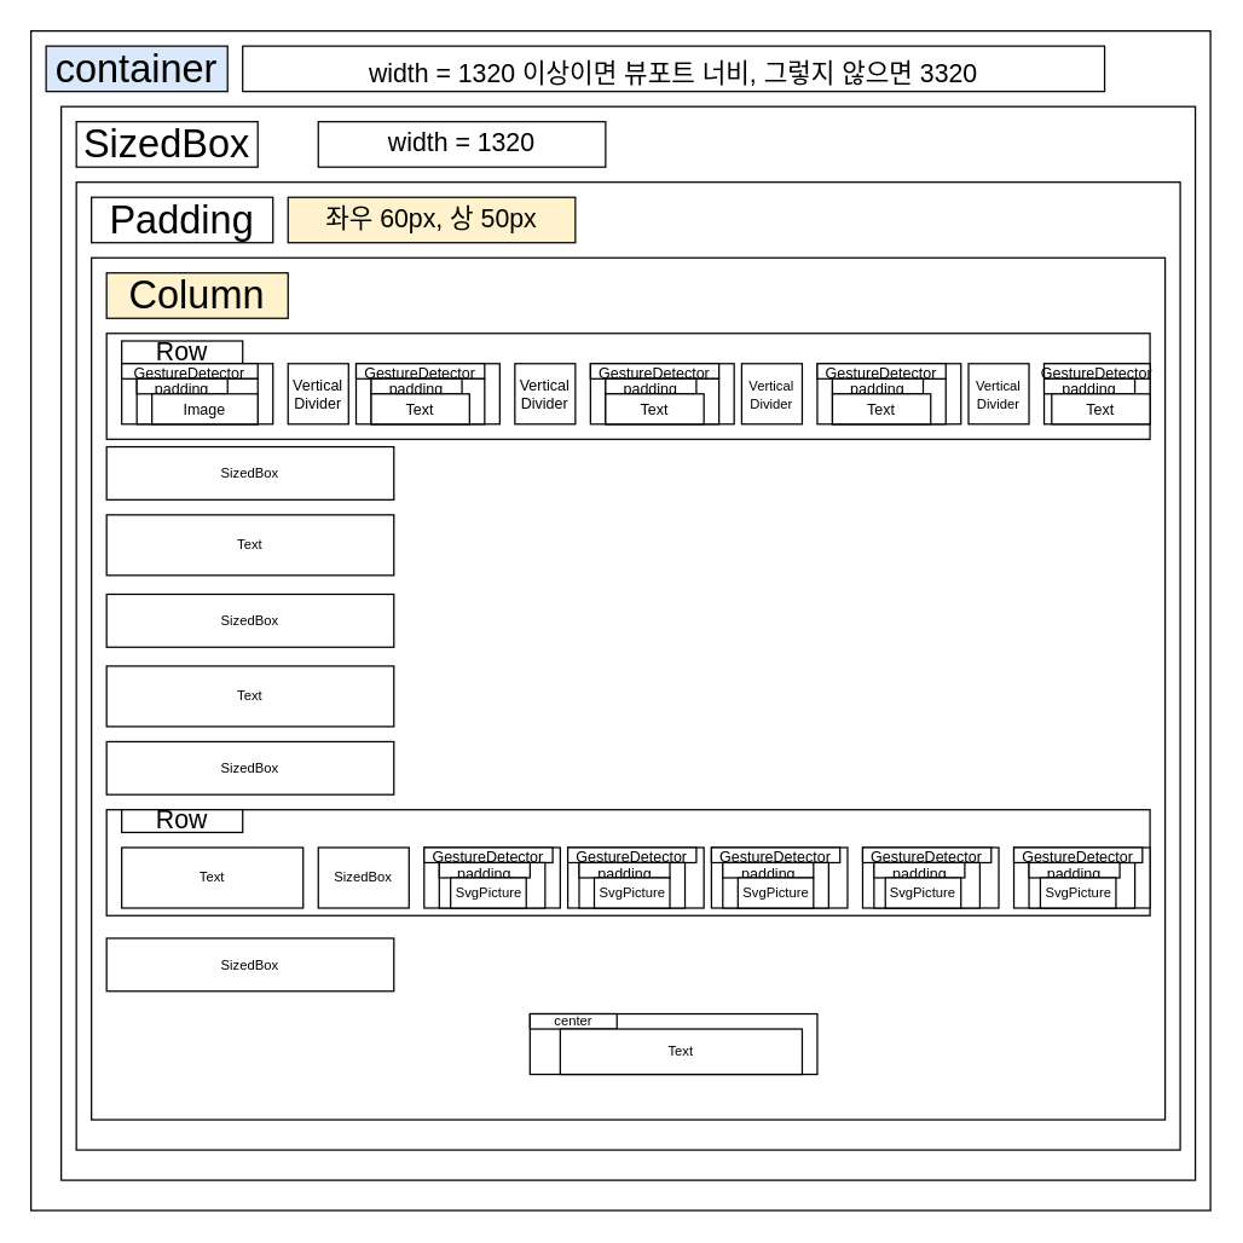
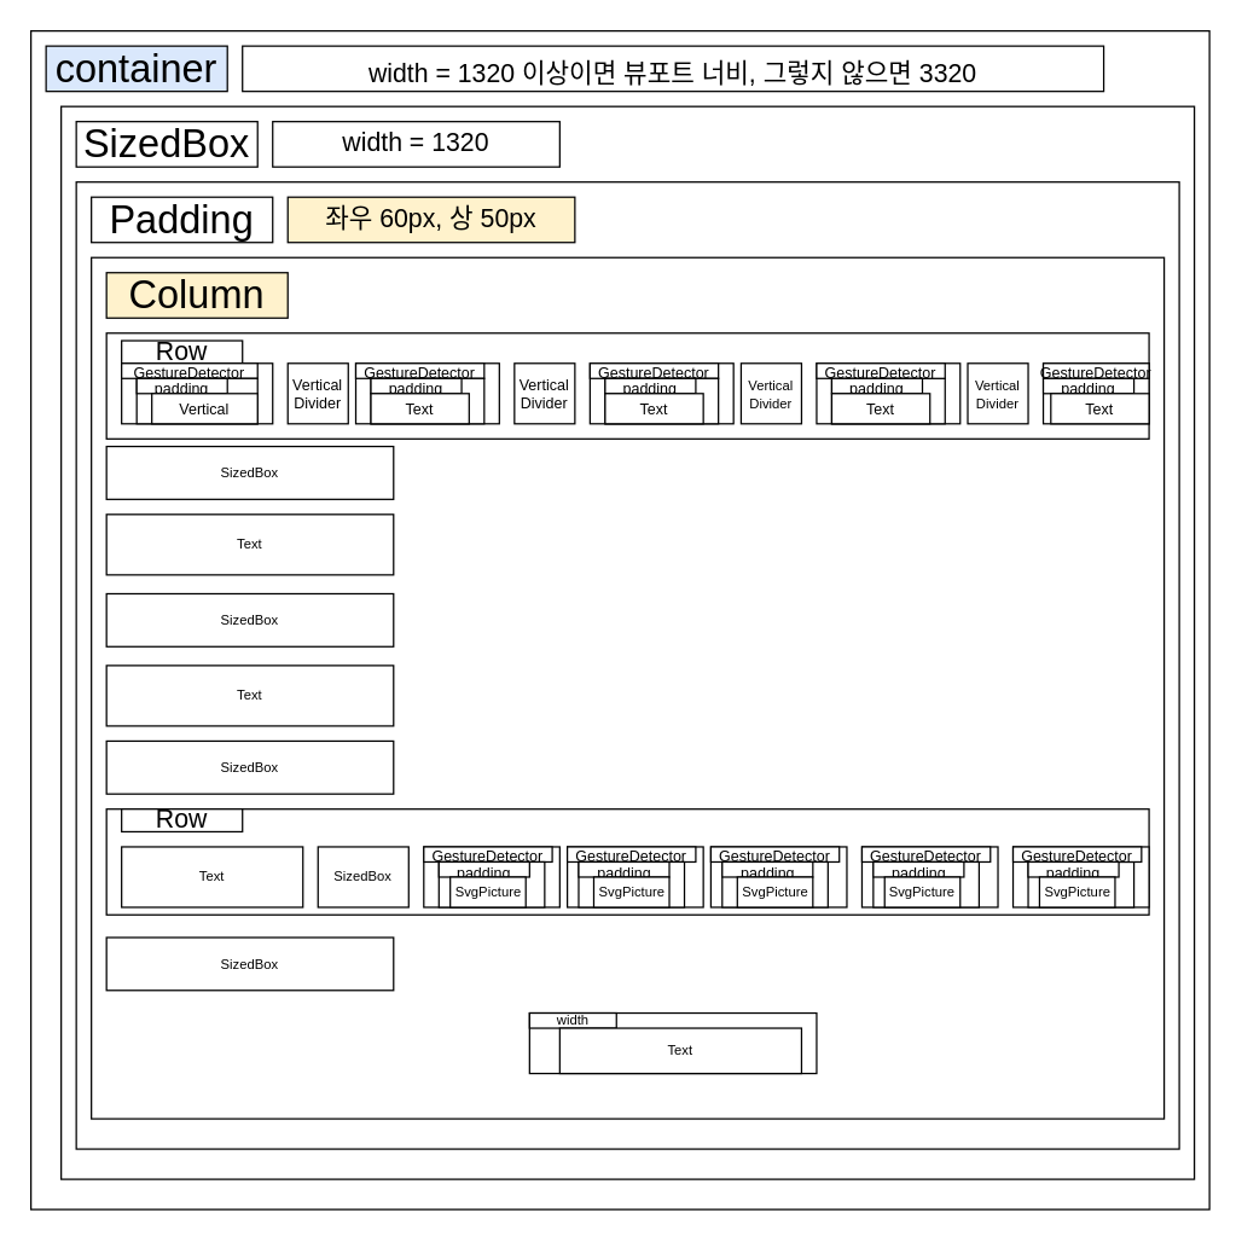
  <mxCell id="0" />
  <mxCell id="1" parent="0" />
  <mxCell id="2" value="" style="whiteSpace=wrap;html=1;aspect=fixed;" vertex="1" parent="1"><mxGeometry x="190" y="570" as="geometry" /></mxCell>
  <mxCell id="3" value="" style="whiteSpace=wrap;html=1;aspect=fixed;" vertex="1" parent="1"><mxGeometry x="20" y="20" width="780" height="780" as="geometry" /></mxCell>
  <mxCell id="4" value="&lt;font style=&quot;font-size: 26px&quot;&gt;container&lt;/font&gt;" style="rounded=0;whiteSpace=wrap;html=1;fillColor=#dae8fc;" vertex="1" parent="1"><mxGeometry y="30" width="120" height="30" as="geometry" x="30" /></mxCell>
  <mxCell id="5" value="" style="rounded=0;whiteSpace=wrap;html=1;fontSize=26;" vertex="1" parent="1"><mxGeometry x="40" y="70" width="750" height="710" as="geometry" /></mxCell>
  <mxCell id="6" value="&lt;font style=&quot;font-size: 26px&quot;&gt;SizedBox&lt;/font&gt;" style="rounded=0;whiteSpace=wrap;html=1;" vertex="1" parent="1"><mxGeometry x="50" y="80" width="120" height="30" as="geometry" /></mxCell>
  <mxCell id="7" value="&lt;font style=&quot;font-size: 17px&quot;&gt;width = 1320 이상이면 뷰포트 너비, 그렇지 않으면 3320&lt;/font&gt;" style="rounded=0;whiteSpace=wrap;html=1;fontSize=26;" vertex="1" parent="1"><mxGeometry x="160" y="30" width="570" height="30" as="geometry" /></mxCell>
- <mxCell id="8" value="width = 1320" style="rounded=0;whiteSpace=wrap;html=1;fontSize=17;" vertex="1" parent="1"><mxGeometry x="210" y="80" width="190" height="30" as="geometry" /></mxCell>
+ <mxCell id="8" value="width = 1320" style="rounded=0;whiteSpace=wrap;html=1;fontSize=17;" vertex="1" parent="1"><mxGeometry x="180" y="80" width="190" height="30" as="geometry" /></mxCell>
  <mxCell id="9" value="" style="rounded=0;whiteSpace=wrap;html=1;fontSize=17;" vertex="1" parent="1"><mxGeometry x="50" y="120" width="730" height="640" as="geometry" /></mxCell>
  <mxCell id="10" value="&lt;span style=&quot;font-size: 26px&quot;&gt;Padding&lt;/span&gt;" style="rounded=0;whiteSpace=wrap;html=1;" vertex="1" parent="1"><mxGeometry x="60" y="130" width="120" height="30" as="geometry" /></mxCell>
  <mxCell id="11" value="좌우 60px, 상 50px" style="rounded=0;whiteSpace=wrap;html=1;fontSize=17;fillColor=#fff2cc;" vertex="1" parent="1"><mxGeometry x="190" y="130" width="190" height="30" as="geometry" /></mxCell>
  <mxCell id="12" value="" style="rounded=0;whiteSpace=wrap;html=1;fontSize=17;" vertex="1" parent="1"><mxGeometry x="60" y="170" width="710" height="570" as="geometry" /></mxCell>
  <mxCell id="13" value="&lt;span style=&quot;font-size: 26px&quot;&gt;Column&lt;/span&gt;" style="rounded=0;whiteSpace=wrap;html=1;fillColor=#fff2cc;" vertex="1" parent="1"><mxGeometry x="70" y="180" width="120" height="30" as="geometry" /></mxCell>
  <mxCell id="14" value="" style="rounded=0;whiteSpace=wrap;html=1;fontSize=17;" vertex="1" parent="1"><mxGeometry x="70" y="220" width="690" height="70" as="geometry" /></mxCell>
  <mxCell id="15" value="Row" style="rounded=0;whiteSpace=wrap;html=1;fontSize=17;" vertex="1" parent="1"><mxGeometry x="80" y="225" width="80" height="15" as="geometry" /></mxCell>
  <mxCell id="16" value="" style="rounded=0;whiteSpace=wrap;html=1;fontSize=17;" vertex="1" parent="1"><mxGeometry x="80" y="240" width="100" height="40" as="geometry" /></mxCell>
  <mxCell id="17" value="&lt;font size=&quot;1&quot;&gt;GestureDetector&lt;/font&gt;" style="rounded=0;whiteSpace=wrap;html=1;fontSize=17;" vertex="1" parent="1"><mxGeometry x="80" y="240" width="90" height="10" as="geometry" /></mxCell>
  <mxCell id="18" value="" style="rounded=0;whiteSpace=wrap;html=1;fontSize=16;" vertex="1" parent="1"><mxGeometry x="90" y="250" width="80" height="30" as="geometry" /></mxCell>
  <mxCell id="19" value="&lt;font style=&quot;font-size: 10px&quot;&gt;padding&lt;/font&gt;" style="rounded=0;whiteSpace=wrap;html=1;fontSize=16;" vertex="1" parent="1"><mxGeometry x="90" y="250" width="60" height="10" as="geometry" /></mxCell>
- <mxCell id="20" value="Image" style="rounded=0;whiteSpace=wrap;html=1;fontSize=10;" vertex="1" parent="1"><mxGeometry x="100" y="260" width="70" height="20" as="geometry" /></mxCell>
+ <mxCell id="20" value="Vertical" style="rounded=0;whiteSpace=wrap;html=1;fontSize=10;" vertex="1" parent="1"><mxGeometry x="100" y="260" width="70" height="20" as="geometry" /></mxCell>
  <mxCell id="21" value="" style="rounded=0;whiteSpace=wrap;html=1;fontSize=17;" vertex="1" parent="1"><mxGeometry x="235" y="240" width="95" height="40" as="geometry" /></mxCell>
  <mxCell id="22" value="&lt;font size=&quot;1&quot;&gt;GestureDetector&lt;/font&gt;" style="rounded=0;whiteSpace=wrap;html=1;fontSize=17;" vertex="1" parent="1"><mxGeometry x="235" y="240" width="85" height="10" as="geometry" /></mxCell>
  <mxCell id="23" value="" style="rounded=0;whiteSpace=wrap;html=1;fontSize=16;" vertex="1" parent="1"><mxGeometry x="245" y="250" width="75" height="30" as="geometry" /></mxCell>
  <mxCell id="24" value="&lt;font style=&quot;font-size: 10px&quot;&gt;padding&lt;/font&gt;" style="rounded=0;whiteSpace=wrap;html=1;fontSize=16;" vertex="1" parent="1"><mxGeometry x="245" y="250" width="60" height="10" as="geometry" /></mxCell>
  <mxCell id="25" value="Text" style="rounded=0;whiteSpace=wrap;html=1;fontSize=10;" vertex="1" parent="1"><mxGeometry x="245" y="260" width="65" height="20" as="geometry" /></mxCell>
  <mxCell id="26" value="Vertical&lt;br&gt;Divider" style="rounded=0;whiteSpace=wrap;html=1;fontSize=10;" vertex="1" parent="1"><mxGeometry x="190" y="240" width="40" height="40" as="geometry" /></mxCell>
  <mxCell id="27" value="Vertical&lt;br&gt;Divider" style="rounded=0;whiteSpace=wrap;html=1;fontSize=10;" vertex="1" parent="1"><mxGeometry x="340" y="240" width="40" height="40" as="geometry" /></mxCell>
  <mxCell id="28" value="" style="rounded=0;whiteSpace=wrap;html=1;fontSize=17;" vertex="1" parent="1"><mxGeometry x="390" y="240" width="95" height="40" as="geometry" /></mxCell>
  <mxCell id="29" value="&lt;font size=&quot;1&quot;&gt;GestureDetector&lt;/font&gt;" style="rounded=0;whiteSpace=wrap;html=1;fontSize=17;" vertex="1" parent="1"><mxGeometry x="390" y="240" width="85" height="10" as="geometry" /></mxCell>
  <mxCell id="30" value="" style="rounded=0;whiteSpace=wrap;html=1;fontSize=16;" vertex="1" parent="1"><mxGeometry x="400" y="250" width="75" height="30" as="geometry" /></mxCell>
  <mxCell id="31" value="&lt;font style=&quot;font-size: 10px&quot;&gt;padding&lt;/font&gt;" style="rounded=0;whiteSpace=wrap;html=1;fontSize=16;" vertex="1" parent="1"><mxGeometry x="400" y="250" width="60" height="10" as="geometry" /></mxCell>
  <mxCell id="32" value="Text" style="rounded=0;whiteSpace=wrap;html=1;fontSize=10;" vertex="1" parent="1"><mxGeometry x="400" y="260" width="65" height="20" as="geometry" /></mxCell>
  <mxCell id="33" value="&lt;font style=&quot;font-size: 9px&quot;&gt;Vertical&lt;br style=&quot;font-size: 9px&quot;&gt;Divider&lt;/font&gt;" style="rounded=0;whiteSpace=wrap;html=1;fontSize=10;" vertex="1" parent="1"><mxGeometry x="490" y="240" width="40" height="40" as="geometry" /></mxCell>
  <mxCell id="34" value="" style="rounded=0;whiteSpace=wrap;html=1;fontSize=17;" vertex="1" parent="1"><mxGeometry x="540" y="240" width="95" height="40" as="geometry" /></mxCell>
  <mxCell id="35" value="" style="rounded=0;whiteSpace=wrap;html=1;fontSize=16;" vertex="1" parent="1"><mxGeometry x="550" y="250" width="75" height="30" as="geometry" /></mxCell>
  <mxCell id="36" value="&lt;font size=&quot;1&quot;&gt;GestureDetector&lt;/font&gt;" style="rounded=0;whiteSpace=wrap;html=1;fontSize=17;" vertex="1" parent="1"><mxGeometry x="540" y="240" width="85" height="10" as="geometry" /></mxCell>
  <mxCell id="37" value="&lt;font style=&quot;font-size: 10px&quot;&gt;padding&lt;/font&gt;" style="rounded=0;whiteSpace=wrap;html=1;fontSize=16;" vertex="1" parent="1"><mxGeometry x="550" y="250" width="60" height="10" as="geometry" /></mxCell>
  <mxCell id="38" value="Text" style="rounded=0;whiteSpace=wrap;html=1;fontSize=10;" vertex="1" parent="1"><mxGeometry x="550" y="260" width="65" height="20" as="geometry" /></mxCell>
  <mxCell id="39" value="&lt;font style=&quot;font-size: 9px&quot;&gt;Vertical&lt;br style=&quot;font-size: 9px&quot;&gt;Divider&lt;/font&gt;" style="rounded=0;whiteSpace=wrap;html=1;fontSize=10;" vertex="1" parent="1"><mxGeometry x="640" y="240" width="40" height="40" as="geometry" /></mxCell>
  <mxCell id="40" value="" style="rounded=0;whiteSpace=wrap;html=1;fontSize=17;" vertex="1" parent="1"><mxGeometry x="690" y="240" width="70" height="40" as="geometry" /></mxCell>
  <mxCell id="41" value="&lt;font size=&quot;1&quot;&gt;GestureDetector&lt;/font&gt;" style="rounded=0;whiteSpace=wrap;html=1;fontSize=17;" vertex="1" parent="1"><mxGeometry x="690" y="240" width="70" height="10" as="geometry" /></mxCell>
  <mxCell id="42" value="&lt;font style=&quot;font-size: 10px&quot;&gt;padding&lt;/font&gt;" style="rounded=0;whiteSpace=wrap;html=1;fontSize=16;" vertex="1" parent="1"><mxGeometry x="690" y="250" width="60" height="10" as="geometry" /></mxCell>
  <mxCell id="43" value="Text" style="rounded=0;whiteSpace=wrap;html=1;fontSize=10;" vertex="1" parent="1"><mxGeometry x="695" y="260" width="65" height="20" as="geometry" /></mxCell>
  <mxCell id="44" value="SizedBox" style="rounded=0;whiteSpace=wrap;html=1;fontSize=9;" vertex="1" parent="1"><mxGeometry x="70" y="295" width="190" height="35" as="geometry" /></mxCell>
  <mxCell id="45" value="Text" style="rounded=0;whiteSpace=wrap;html=1;fontSize=9;" vertex="1" parent="1"><mxGeometry x="70" y="340" width="190" height="40" as="geometry" /></mxCell>
  <mxCell id="46" value="SizedBox" style="rounded=0;whiteSpace=wrap;html=1;fontSize=9;" vertex="1" parent="1"><mxGeometry x="70" y="392.5" width="190" height="35" as="geometry" /></mxCell>
  <mxCell id="47" value="Text" style="rounded=0;whiteSpace=wrap;html=1;fontSize=9;" vertex="1" parent="1"><mxGeometry x="70" y="440" width="190" height="40" as="geometry" /></mxCell>
  <mxCell id="48" value="SizedBox" style="rounded=0;whiteSpace=wrap;html=1;fontSize=9;" vertex="1" parent="1"><mxGeometry x="70" y="490" width="190" height="35" as="geometry" /></mxCell>
  <mxCell id="49" value="" style="rounded=0;whiteSpace=wrap;html=1;fontSize=17;" vertex="1" parent="1"><mxGeometry x="70" y="535" width="690" height="70" as="geometry" /></mxCell>
  <mxCell id="50" value="Row" style="rounded=0;whiteSpace=wrap;html=1;fontSize=17;" vertex="1" parent="1"><mxGeometry x="80" y="535" width="80" height="15" as="geometry" /></mxCell>
  <mxCell id="51" value="Text" style="rounded=0;whiteSpace=wrap;html=1;fontSize=9;" vertex="1" parent="1"><mxGeometry x="80" y="560" width="120" height="40" as="geometry" /></mxCell>
  <mxCell id="52" value="SizedBox" style="rounded=0;whiteSpace=wrap;html=1;fontSize=9;" vertex="1" parent="1"><mxGeometry x="210" y="560" width="60" height="40" as="geometry" /></mxCell>
  <mxCell id="53" value="" style="rounded=0;whiteSpace=wrap;html=1;fontSize=9;" vertex="1" parent="1"><mxGeometry x="280" y="560" width="90" height="40" as="geometry" /></mxCell>
  <mxCell id="54" value="" style="rounded=0;whiteSpace=wrap;html=1;fontSize=9;" vertex="1" parent="1"><mxGeometry x="375" y="560" width="90" height="40" as="geometry" /></mxCell>
  <mxCell id="55" value="" style="rounded=0;whiteSpace=wrap;html=1;fontSize=9;" vertex="1" parent="1"><mxGeometry x="470" y="560" width="90" height="40" as="geometry" /></mxCell>
  <mxCell id="56" value="" style="rounded=0;whiteSpace=wrap;html=1;fontSize=9;" vertex="1" parent="1"><mxGeometry x="570" y="560" width="90" height="40" as="geometry" /></mxCell>
  <mxCell id="57" value="" style="rounded=0;whiteSpace=wrap;html=1;fontSize=9;" vertex="1" parent="1"><mxGeometry x="670" y="560" width="90" height="40" as="geometry" /></mxCell>
  <mxCell id="58" value="&lt;font size=&quot;1&quot;&gt;GestureDetector&lt;/font&gt;" style="rounded=0;whiteSpace=wrap;html=1;fontSize=17;" vertex="1" parent="1"><mxGeometry x="280" y="560" width="85" height="10" as="geometry" /></mxCell>
  <mxCell id="59" value="&lt;font size=&quot;1&quot;&gt;GestureDetector&lt;/font&gt;" style="rounded=0;whiteSpace=wrap;html=1;fontSize=17;" vertex="1" parent="1"><mxGeometry x="375" y="560" width="85" height="10" as="geometry" /></mxCell>
  <mxCell id="60" value="&lt;font size=&quot;1&quot;&gt;GestureDetector&lt;/font&gt;" style="rounded=0;whiteSpace=wrap;html=1;fontSize=17;" vertex="1" parent="1"><mxGeometry x="470" y="560" width="85" height="10" as="geometry" /></mxCell>
  <mxCell id="61" value="&lt;font size=&quot;1&quot;&gt;GestureDetector&lt;/font&gt;" style="rounded=0;whiteSpace=wrap;html=1;fontSize=17;" vertex="1" parent="1"><mxGeometry x="570" y="560" width="85" height="10" as="geometry" /></mxCell>
  <mxCell id="62" value="" style="rounded=0;whiteSpace=wrap;html=1;fontSize=9;" vertex="1" parent="1"><mxGeometry x="290" y="570" width="70" height="30" as="geometry" /></mxCell>
  <mxCell id="63" value="&lt;font style=&quot;font-size: 10px&quot;&gt;padding&lt;/font&gt;" style="rounded=0;whiteSpace=wrap;html=1;fontSize=16;" vertex="1" parent="1"><mxGeometry x="290" y="570" width="60" height="10" as="geometry" /></mxCell>
  <mxCell id="64" value="" style="rounded=0;whiteSpace=wrap;html=1;fontSize=9;" vertex="1" parent="1"><mxGeometry x="382.5" y="570" width="70" height="30" as="geometry" /></mxCell>
  <mxCell id="65" value="" style="rounded=0;whiteSpace=wrap;html=1;fontSize=9;" vertex="1" parent="1"><mxGeometry x="477.5" y="570" width="70" height="30" as="geometry" /></mxCell>
  <mxCell id="66" value="" style="rounded=0;whiteSpace=wrap;html=1;fontSize=9;" vertex="1" parent="1"><mxGeometry x="577.5" y="570" width="70" height="30" as="geometry" /></mxCell>
  <mxCell id="67" value="" style="rounded=0;whiteSpace=wrap;html=1;fontSize=9;" vertex="1" parent="1"><mxGeometry x="680" y="570" width="70" height="30" as="geometry" /></mxCell>
  <mxCell id="68" value="&lt;font size=&quot;1&quot;&gt;GestureDetector&lt;/font&gt;" style="rounded=0;whiteSpace=wrap;html=1;fontSize=17;" vertex="1" parent="1"><mxGeometry x="670" y="560" width="85" height="10" as="geometry" /></mxCell>
  <mxCell id="69" value="&lt;font style=&quot;font-size: 10px&quot;&gt;padding&lt;/font&gt;" style="rounded=0;whiteSpace=wrap;html=1;fontSize=16;" vertex="1" parent="1"><mxGeometry x="382.5" y="570" width="60" height="10" as="geometry" /></mxCell>
  <mxCell id="70" value="&lt;font style=&quot;font-size: 10px&quot;&gt;padding&lt;/font&gt;" style="rounded=0;whiteSpace=wrap;html=1;fontSize=16;" vertex="1" parent="1"><mxGeometry x="477.5" y="570" width="60" height="10" as="geometry" /></mxCell>
  <mxCell id="71" value="&lt;font style=&quot;font-size: 10px&quot;&gt;padding&lt;/font&gt;" style="rounded=0;whiteSpace=wrap;html=1;fontSize=16;" vertex="1" parent="1"><mxGeometry x="577.5" y="570" width="60" height="10" as="geometry" /></mxCell>
  <mxCell id="72" value="&lt;font style=&quot;font-size: 10px&quot;&gt;padding&lt;/font&gt;" style="rounded=0;whiteSpace=wrap;html=1;fontSize=16;" vertex="1" parent="1"><mxGeometry x="680" y="570" width="60" height="10" as="geometry" /></mxCell>
  <mxCell id="73" value="SvgPicture" style="rounded=0;whiteSpace=wrap;html=1;fontSize=9;" vertex="1" parent="1"><mxGeometry x="297.5" y="580" width="50" height="20" as="geometry" /></mxCell>
  <mxCell id="74" value="SvgPicture" style="rounded=0;whiteSpace=wrap;html=1;fontSize=9;" vertex="1" parent="1"><mxGeometry x="392.5" y="580" width="50" height="20" as="geometry" /></mxCell>
  <mxCell id="75" value="SvgPicture" style="rounded=0;whiteSpace=wrap;html=1;fontSize=9;" vertex="1" parent="1"><mxGeometry x="487.5" y="580" width="50" height="20" as="geometry" /></mxCell>
  <mxCell id="76" value="SvgPicture" style="rounded=0;whiteSpace=wrap;html=1;fontSize=9;" vertex="1" parent="1"><mxGeometry x="585" y="580" width="50" height="20" as="geometry" /></mxCell>
  <mxCell id="77" value="SvgPicture" style="rounded=0;whiteSpace=wrap;html=1;fontSize=9;" vertex="1" parent="1"><mxGeometry x="687.5" y="580" width="50" height="20" as="geometry" /></mxCell>
  <mxCell id="78" value="SizedBox" style="rounded=0;whiteSpace=wrap;html=1;fontSize=9;" vertex="1" parent="1"><mxGeometry x="70" y="620" width="190" height="35" as="geometry" /></mxCell>
  <mxCell id="79" value="" style="rounded=0;whiteSpace=wrap;html=1;fontSize=9;" vertex="1" parent="1"><mxGeometry x="350" y="670" width="190" height="40" as="geometry" /></mxCell>
- <mxCell id="80" value="center" style="rounded=0;whiteSpace=wrap;html=1;fontSize=9;" vertex="1" parent="1"><mxGeometry x="350" y="670" width="57.5" height="10" as="geometry" /></mxCell>
+ <mxCell id="80" value="width" style="rounded=0;whiteSpace=wrap;html=1;fontSize=9;" vertex="1" parent="1"><mxGeometry x="350" y="670" width="57.5" height="10" as="geometry" /></mxCell>
  <mxCell id="81" value="Text" style="rounded=0;whiteSpace=wrap;html=1;fontSize=9;" vertex="1" parent="1"><mxGeometry x="370" y="680" width="160" height="30" as="geometry" /></mxCell>
